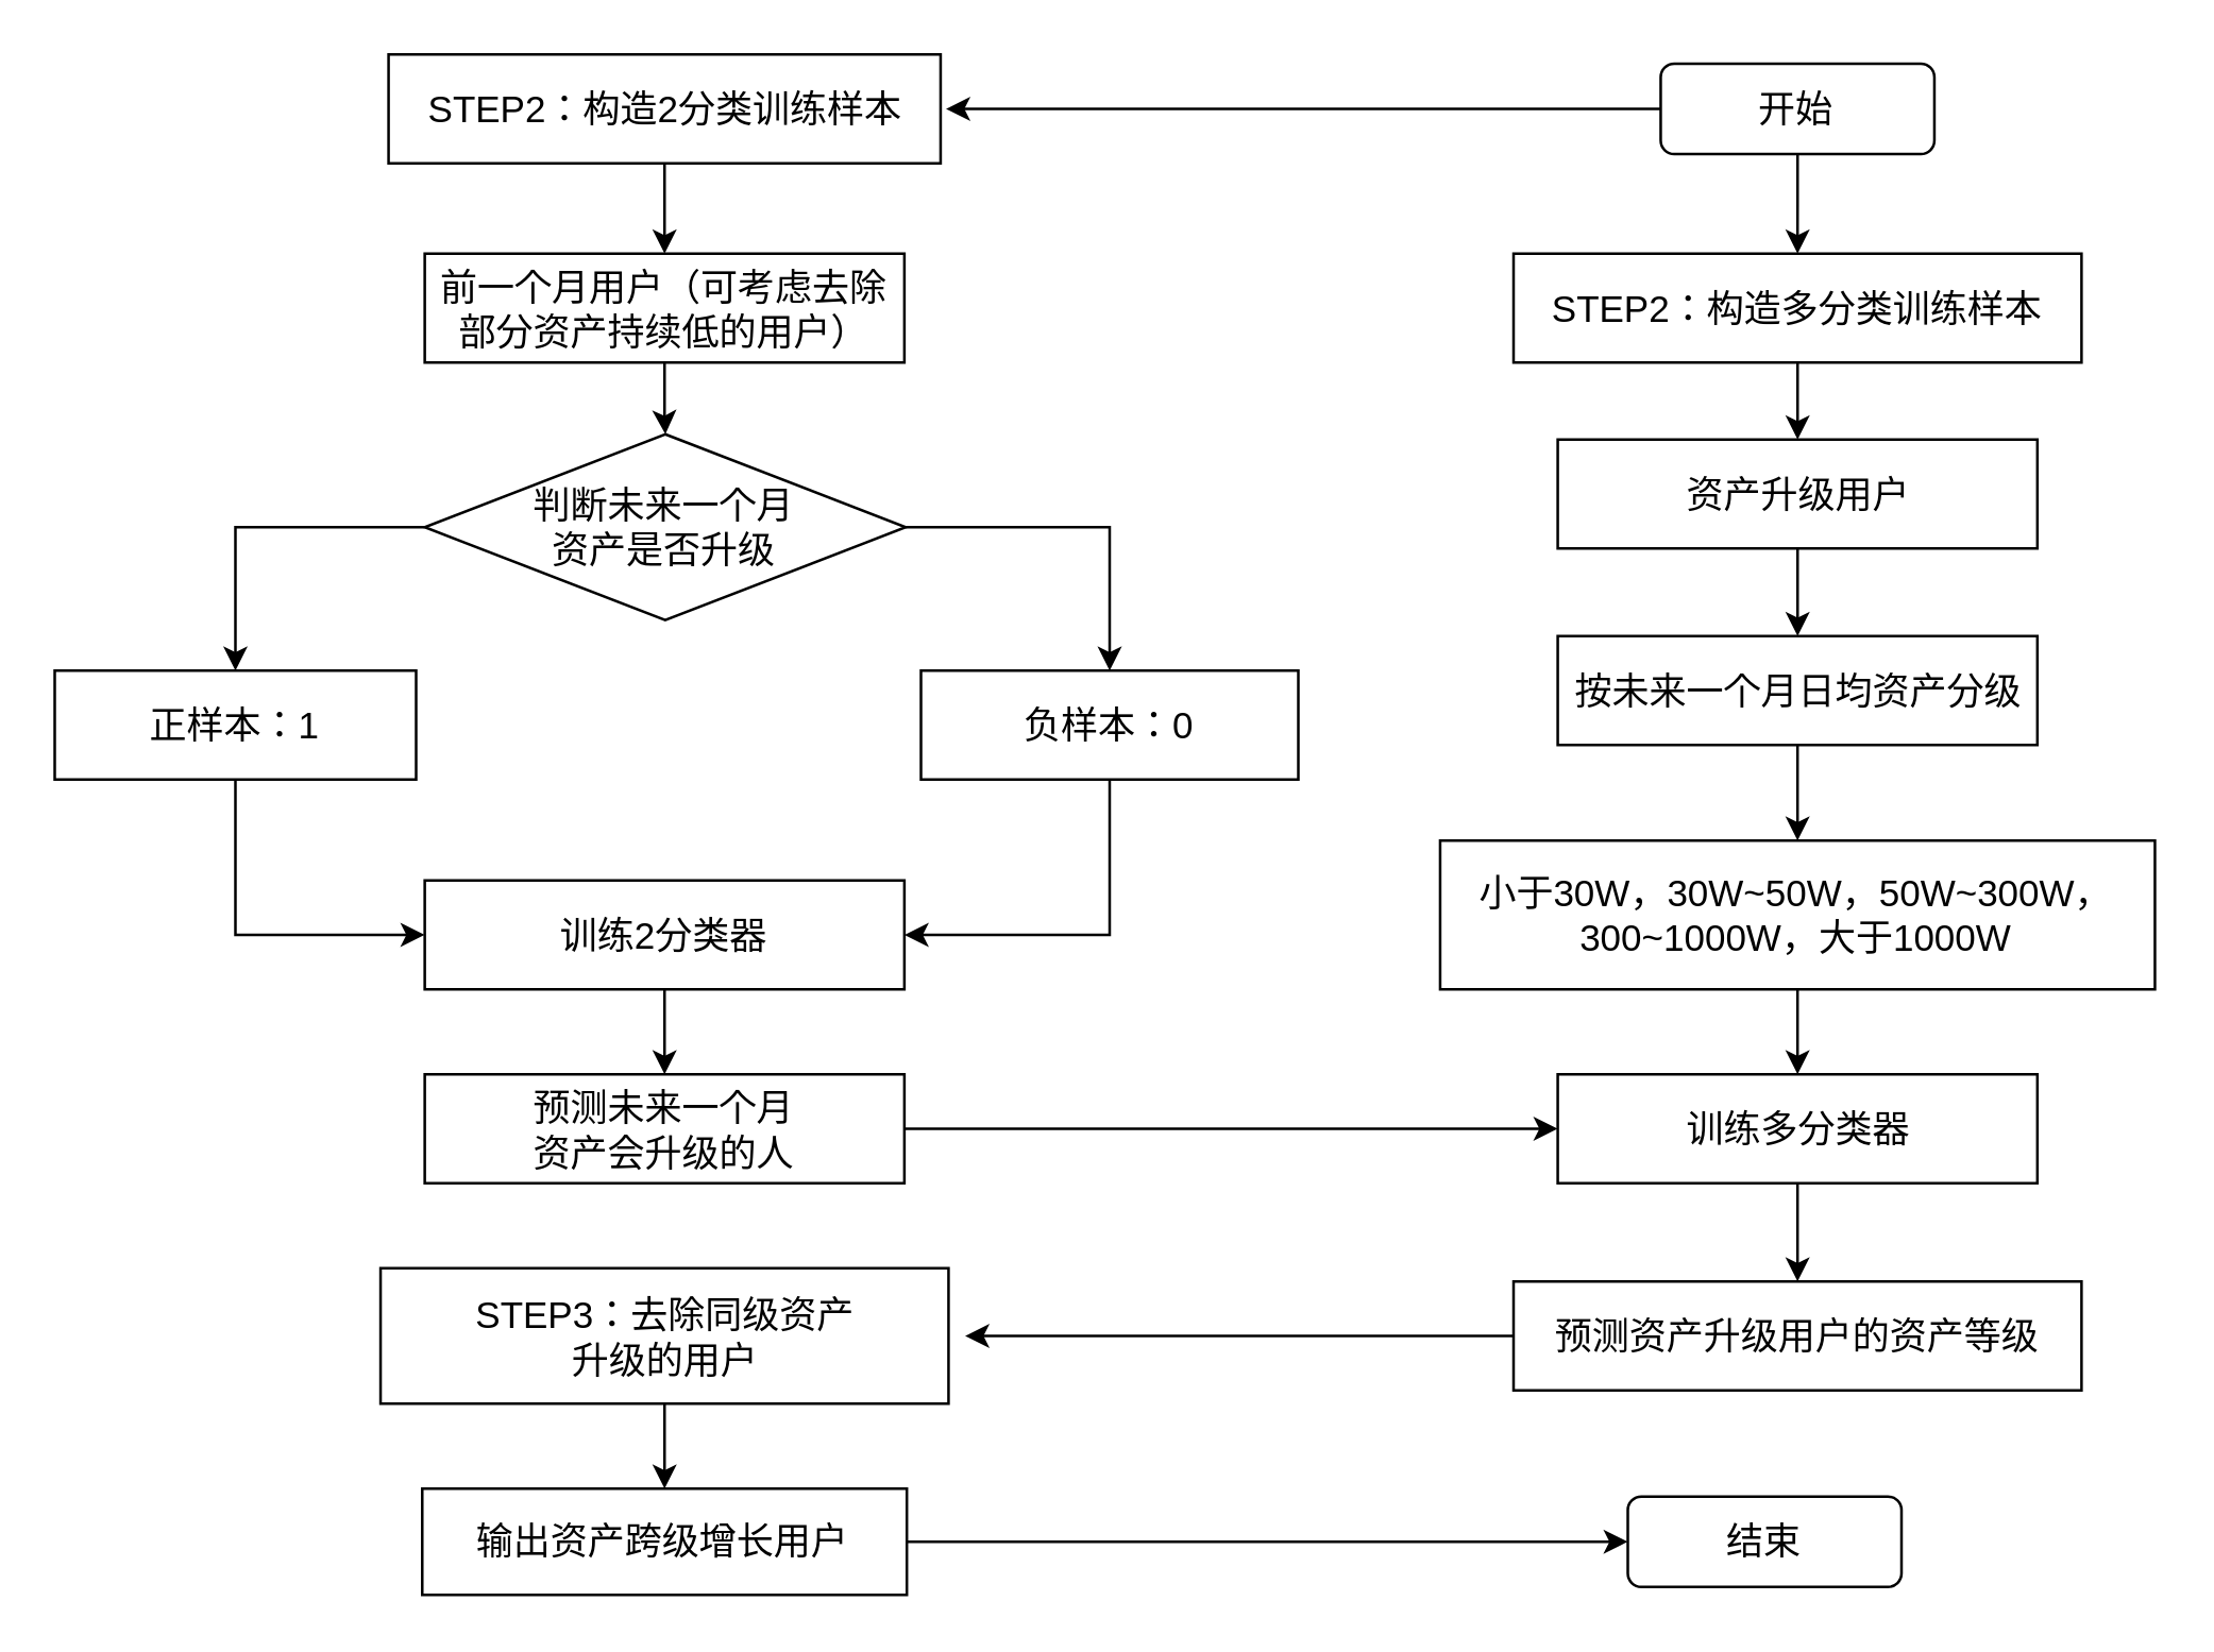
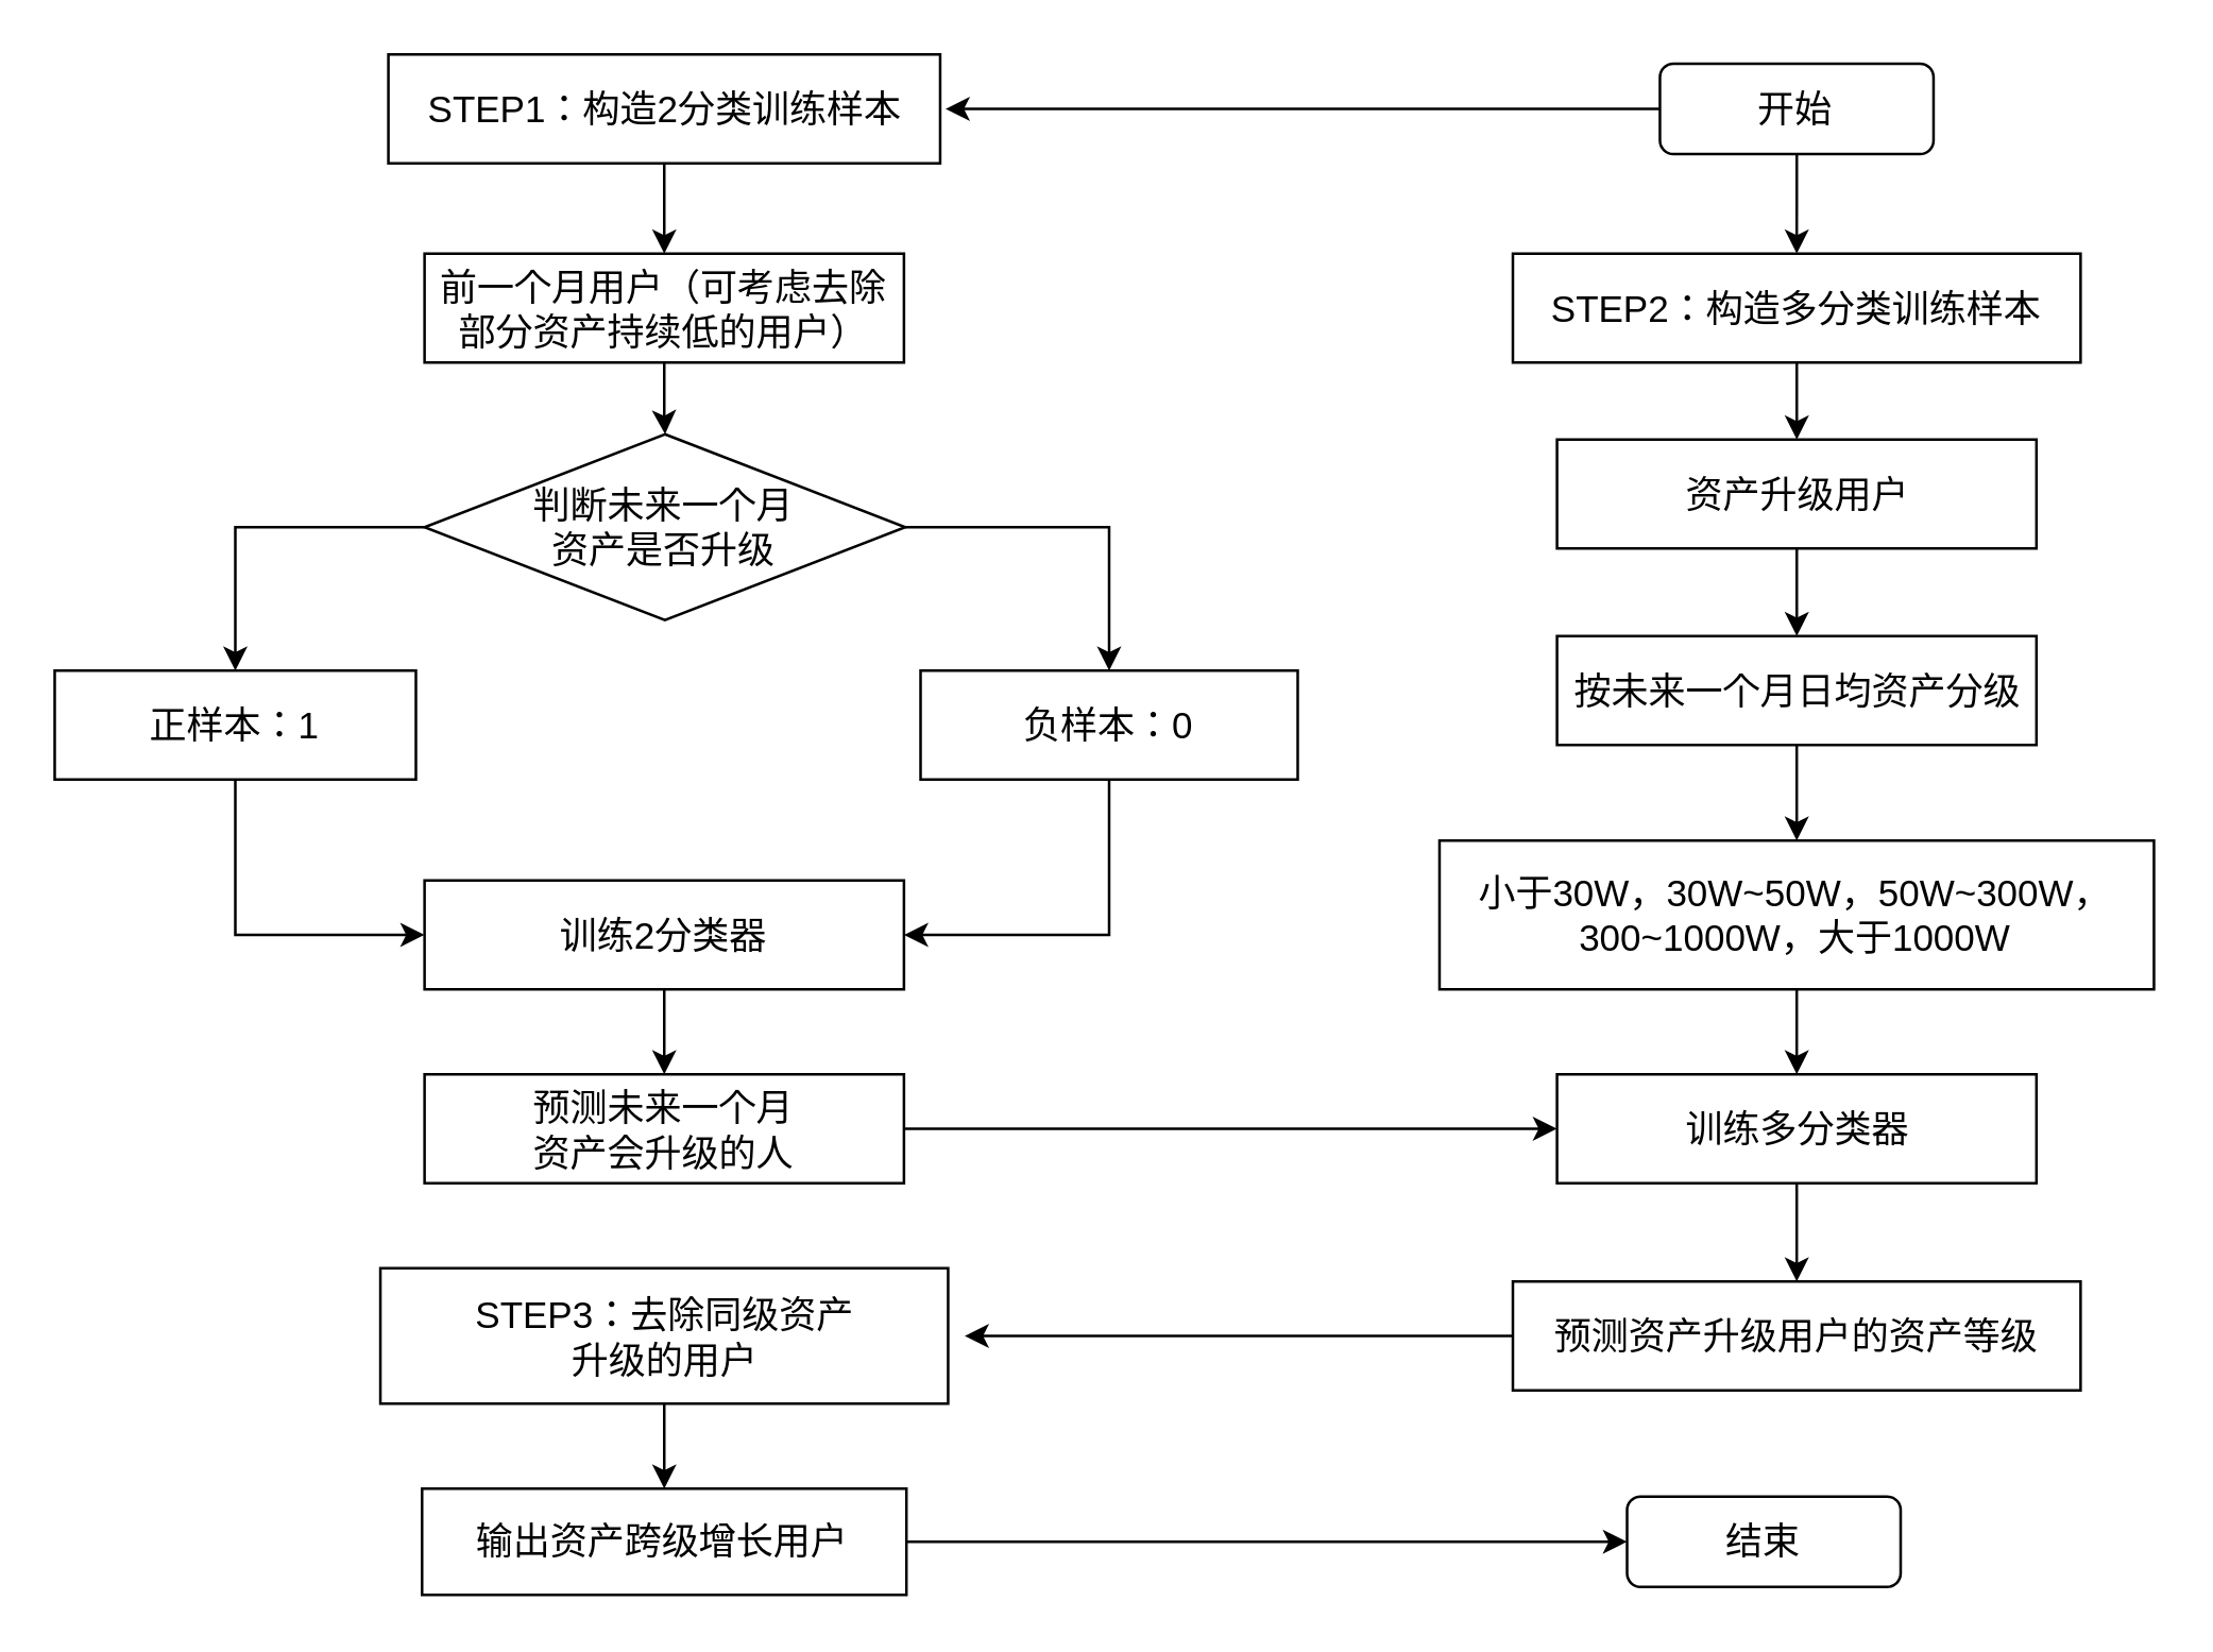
  <mxCell id="0" />
  <mxCell id="1" parent="0" />
  <mxCell id="2" style="edgeStyle=orthogonalEdgeStyle;rounded=0;orthogonalLoop=1;jettySize=auto;html=1;exitX=0.5;exitY=1;exitDx=0;exitDy=0;entryX=0.5;entryY=0;entryDx=0;entryDy=0;fontSize=14;" edge="1" parent="1" source="3" target="9"><mxGeometry relative="1" as="geometry" /></mxCell>
- <mxCell id="3" value="STEP2：构造2分类训练样本" style="rounded=0;whiteSpace=wrap;html=1;fontSize=14;" vertex="1" parent="1"><mxGeometry x="145.63" y="20" width="207.75" height="41" as="geometry" /></mxCell>
+ <mxCell id="3" value="STEP1：构造2分类训练样本" style="rounded=0;whiteSpace=wrap;html=1;fontSize=14;" vertex="1" parent="1"><mxGeometry x="145.63" y="20" width="207.75" height="41" as="geometry" /></mxCell>
  <mxCell id="4" style="edgeStyle=orthogonalEdgeStyle;rounded=0;orthogonalLoop=1;jettySize=auto;html=1;exitX=0.5;exitY=1;exitDx=0;exitDy=0;entryX=0.5;entryY=0;entryDx=0;entryDy=0;fontSize=14;" edge="1" parent="1" source="5" target="7"><mxGeometry relative="1" as="geometry" /></mxCell>
  <mxCell id="5" value="训练2分类器" style="rounded=0;whiteSpace=wrap;html=1;fontSize=14;" vertex="1" parent="1"><mxGeometry x="159.25" y="331" width="180.5" height="41" as="geometry" /></mxCell>
  <mxCell id="6" style="edgeStyle=orthogonalEdgeStyle;rounded=0;orthogonalLoop=1;jettySize=auto;html=1;fontSize=14;" edge="1" parent="1" source="7" target="26"><mxGeometry relative="1" as="geometry" /></mxCell>
  <mxCell id="7" value="预测未来一个月&lt;br&gt;资产会升级的人" style="rounded=0;whiteSpace=wrap;html=1;fontSize=14;" vertex="1" parent="1"><mxGeometry x="159.25" y="404" width="180.5" height="41" as="geometry" /></mxCell>
  <mxCell id="8" style="edgeStyle=orthogonalEdgeStyle;rounded=0;orthogonalLoop=1;jettySize=auto;html=1;exitX=0.5;exitY=1;exitDx=0;exitDy=0;fontSize=14;" edge="1" parent="1" source="9" target="16"><mxGeometry relative="1" as="geometry" /></mxCell>
  <mxCell id="9" value="前一个月用户（可考虑去除部分资产持续低的用户）" style="rounded=0;whiteSpace=wrap;html=1;fontSize=14;" vertex="1" parent="1"><mxGeometry x="159.25" y="95" width="180.5" height="41" as="geometry" /></mxCell>
  <mxCell id="10" style="edgeStyle=orthogonalEdgeStyle;rounded=0;orthogonalLoop=1;jettySize=auto;html=1;entryX=1;entryY=0.5;entryDx=0;entryDy=0;fontSize=14;exitX=0.5;exitY=1;exitDx=0;exitDy=0;" edge="1" parent="1" source="11" target="5"><mxGeometry relative="1" as="geometry" /></mxCell>
  <mxCell id="11" value="负样本：0" style="rounded=0;whiteSpace=wrap;html=1;fontSize=14;" vertex="1" parent="1"><mxGeometry x="346" y="252" width="142" height="41" as="geometry" /></mxCell>
  <mxCell id="12" style="edgeStyle=orthogonalEdgeStyle;rounded=0;orthogonalLoop=1;jettySize=auto;html=1;exitX=0.5;exitY=1;exitDx=0;exitDy=0;entryX=0;entryY=0.5;entryDx=0;entryDy=0;fontSize=14;" edge="1" parent="1" source="13" target="5"><mxGeometry relative="1" as="geometry" /></mxCell>
  <mxCell id="13" value="正样本：1" style="rounded=0;whiteSpace=wrap;html=1;fontSize=14;" vertex="1" parent="1"><mxGeometry x="20" y="252" width="136" height="41" as="geometry" /></mxCell>
  <mxCell id="14" style="edgeStyle=orthogonalEdgeStyle;rounded=0;orthogonalLoop=1;jettySize=auto;html=1;exitX=0;exitY=0.5;exitDx=0;exitDy=0;entryX=0.5;entryY=0;entryDx=0;entryDy=0;fontSize=14;" edge="1" parent="1" source="16" target="13"><mxGeometry relative="1" as="geometry" /></mxCell>
  <mxCell id="15" style="edgeStyle=orthogonalEdgeStyle;rounded=0;orthogonalLoop=1;jettySize=auto;html=1;fontSize=14;" edge="1" parent="1" source="16" target="11"><mxGeometry relative="1" as="geometry" /></mxCell>
  <mxCell id="16" value="判断未来一个月&lt;br&gt;资产是否升级" style="rhombus;whiteSpace=wrap;html=1;fontSize=14;" vertex="1" parent="1"><mxGeometry x="159.25" y="163" width="181" height="70" as="geometry" /></mxCell>
  <mxCell id="17" style="edgeStyle=orthogonalEdgeStyle;rounded=0;orthogonalLoop=1;jettySize=auto;html=1;fontSize=14;" edge="1" parent="1" source="18" target="20"><mxGeometry relative="1" as="geometry" /></mxCell>
  <mxCell id="18" value="STEP2：构造多分类训练样本" style="rounded=0;whiteSpace=wrap;html=1;fontSize=14;" vertex="1" parent="1"><mxGeometry x="569" y="95" width="213.75" height="41" as="geometry" /></mxCell>
  <mxCell id="19" style="edgeStyle=orthogonalEdgeStyle;rounded=0;orthogonalLoop=1;jettySize=auto;html=1;fontSize=14;" edge="1" parent="1" source="20" target="22"><mxGeometry relative="1" as="geometry" /></mxCell>
  <mxCell id="20" value="资产升级用户" style="rounded=0;whiteSpace=wrap;html=1;fontSize=14;" vertex="1" parent="1"><mxGeometry x="585.63" y="165" width="180.5" height="41" as="geometry" /></mxCell>
  <mxCell id="21" style="edgeStyle=orthogonalEdgeStyle;rounded=0;orthogonalLoop=1;jettySize=auto;html=1;exitX=0.5;exitY=1;exitDx=0;exitDy=0;entryX=0.5;entryY=0;entryDx=0;entryDy=0;fontSize=14;" edge="1" parent="1" source="22" target="24"><mxGeometry relative="1" as="geometry" /></mxCell>
  <mxCell id="22" value="按未来一个月日均资产分级" style="rounded=0;whiteSpace=wrap;html=1;fontSize=14;" vertex="1" parent="1"><mxGeometry x="585.63" y="239" width="180.5" height="41" as="geometry" /></mxCell>
  <mxCell id="23" style="edgeStyle=orthogonalEdgeStyle;rounded=0;orthogonalLoop=1;jettySize=auto;html=1;exitX=0.5;exitY=1;exitDx=0;exitDy=0;entryX=0.5;entryY=0;entryDx=0;entryDy=0;fontSize=14;" edge="1" parent="1" source="24" target="26"><mxGeometry relative="1" as="geometry" /></mxCell>
  <mxCell id="24" value="&lt;span style=&quot;font-size:10.5pt;mso-bidi-font-size:11.0pt;&lt;br/&gt;font-family:等线;mso-ascii-theme-font:minor-latin;mso-fareast-theme-font:minor-fareast;&lt;br/&gt;mso-hansi-theme-font:minor-latin;mso-bidi-font-family:&amp;quot;Times New Roman&amp;quot;;&lt;br/&gt;mso-bidi-theme-font:minor-bidi;mso-ansi-language:EN-US;mso-fareast-language:&lt;br/&gt;ZH-CN;mso-bidi-language:AR-SA&quot;&gt;小于&lt;span lang=&quot;EN-US&quot;&gt;30W&lt;/span&gt;，&lt;span lang=&quot;EN-US&quot;&gt;30W~50W&lt;/span&gt;，&lt;span lang=&quot;EN-US&quot;&gt;50W~300W&lt;/span&gt;，&lt;span lang=&quot;EN-US&quot;&gt;300~1000W&lt;/span&gt;，大于&lt;span lang=&quot;EN-US&quot;&gt;1000W&lt;/span&gt;&lt;/span&gt;" style="rounded=0;whiteSpace=wrap;html=1;fontSize=14;" vertex="1" parent="1"><mxGeometry x="541.38" y="316" width="269" height="56" as="geometry" /></mxCell>
  <mxCell id="25" style="edgeStyle=orthogonalEdgeStyle;rounded=0;orthogonalLoop=1;jettySize=auto;html=1;exitX=0.5;exitY=1;exitDx=0;exitDy=0;entryX=0.5;entryY=0;entryDx=0;entryDy=0;fontSize=14;" edge="1" parent="1" source="26" target="28"><mxGeometry relative="1" as="geometry" /></mxCell>
  <mxCell id="26" value="训练多分类器" style="rounded=0;whiteSpace=wrap;html=1;fontSize=14;" vertex="1" parent="1"><mxGeometry x="585.63" y="404" width="180.5" height="41" as="geometry" /></mxCell>
  <mxCell id="27" style="edgeStyle=orthogonalEdgeStyle;rounded=0;orthogonalLoop=1;jettySize=auto;html=1;fontSize=14;" edge="1" parent="1" source="28"><mxGeometry relative="1" as="geometry"><mxPoint x="362.6" y="502.5" as="targetPoint" /></mxGeometry></mxCell>
  <mxCell id="28" value="预测资产升级用户的资产等级" style="rounded=0;whiteSpace=wrap;html=1;fontSize=14;" vertex="1" parent="1"><mxGeometry x="569" y="482" width="213.75" height="41" as="geometry" /></mxCell>
  <mxCell id="29" style="edgeStyle=orthogonalEdgeStyle;rounded=0;orthogonalLoop=1;jettySize=auto;html=1;exitX=0.5;exitY=1;exitDx=0;exitDy=0;entryX=0.5;entryY=0;entryDx=0;entryDy=0;fontSize=14;" edge="1" parent="1" source="30" target="32"><mxGeometry relative="1" as="geometry" /></mxCell>
  <mxCell id="30" value="STEP3：去除同级资产&lt;br&gt;升级的用户" style="rounded=0;whiteSpace=wrap;html=1;fontSize=14;" vertex="1" parent="1"><mxGeometry x="142.62" y="477" width="213.75" height="51" as="geometry" /></mxCell>
  <mxCell id="31" style="edgeStyle=orthogonalEdgeStyle;rounded=0;orthogonalLoop=1;jettySize=auto;html=1;entryX=0;entryY=0.5;entryDx=0;entryDy=0;fontSize=14;" edge="1" parent="1" source="32" target="36"><mxGeometry relative="1" as="geometry" /></mxCell>
  <mxCell id="32" value="输出资产跨级增长用户" style="rounded=0;whiteSpace=wrap;html=1;fontSize=14;" vertex="1" parent="1"><mxGeometry x="158.31" y="560" width="182.37" height="40" as="geometry" /></mxCell>
  <mxCell id="33" style="edgeStyle=orthogonalEdgeStyle;rounded=0;orthogonalLoop=1;jettySize=auto;html=1;entryX=0.5;entryY=0;entryDx=0;entryDy=0;fontSize=14;" edge="1" parent="1" source="35" target="18"><mxGeometry relative="1" as="geometry" /></mxCell>
  <mxCell id="34" style="edgeStyle=orthogonalEdgeStyle;rounded=0;orthogonalLoop=1;jettySize=auto;html=1;fontSize=14;" edge="1" parent="1" source="35"><mxGeometry relative="1" as="geometry"><mxPoint x="355.4" y="40.5" as="targetPoint" /></mxGeometry></mxCell>
  <mxCell id="35" value="开始" style="rounded=1;whiteSpace=wrap;html=1;fontSize=14;" vertex="1" parent="1"><mxGeometry x="624.38" y="23.5" width="103" height="34" as="geometry" /></mxCell>
  <mxCell id="36" value="结束" style="rounded=1;whiteSpace=wrap;html=1;fontSize=14;" vertex="1" parent="1"><mxGeometry x="612" y="563" width="103" height="34" as="geometry" /></mxCell>
